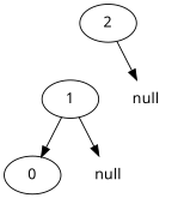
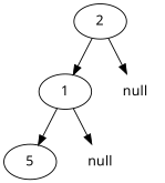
  digraph {
    node [fontname=Courrier]
-   n1 [label=0]
+   n1 [label=5]
    n2 [label=1]
    n3 [label=null shape=plaintext]
    n4 [label=2]
    n5 [label=null shape=plaintext]
    n2 -> n1
    n2 -> n3
+   n4 -> n2
    n4 -> n5
  }
